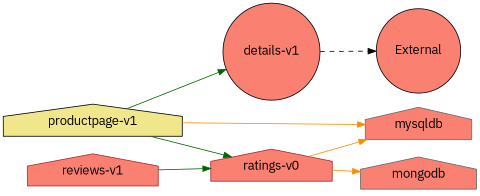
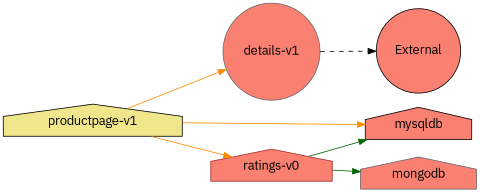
  digraph {
    fontname="IBM Plex Sans"
    rankdir=LR
    node [color=black fillcolor=salmon fontname="IBM Plex Sans" fontsize=16 shape=house style=filled]
    edge [color=darkgreen fontname="IBM Plex Sans"]
    External [shape=circle]
-   "details-v1" [shape=circle]
+   "details-v1" [color=gray40 shape=circle]
    "productpage-v1" [fillcolor=khaki]
    n4 [color=brown label="ratings-v0"]
-   mysqldb [color=gray40]
-   "reviews-v1" [color=brown]
+   mysqldb
    mongodb [color=gray40]
    "details-v1" -> External [color=black style=dashed]
-   "productpage-v1" -> "details-v1"
-   "productpage-v1" -> n4
+   "productpage-v1" -> "details-v1" [color=darkorange]
+   "productpage-v1" -> n4 [color=darkorange]
    "productpage-v1" -> mysqldb [color=darkorange]
-   n4 -> mysqldb [color=darkorange]
-   n4 -> mongodb [color=darkorange]
-   "reviews-v1" -> n4
+   n4 -> mysqldb
+   n4 -> mongodb
  }
